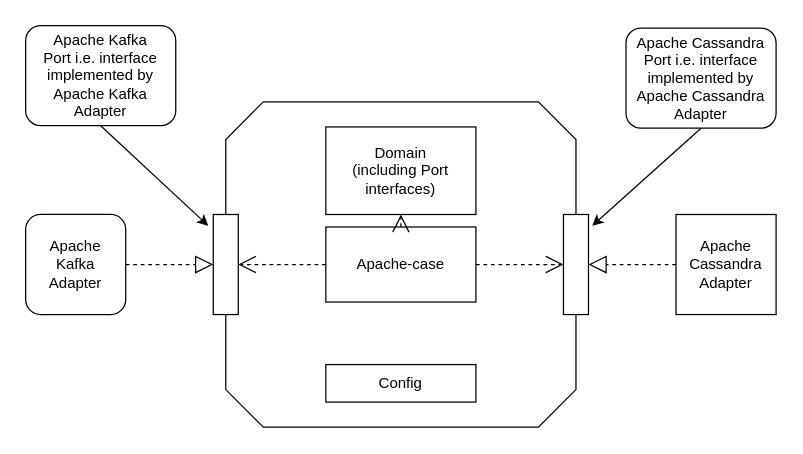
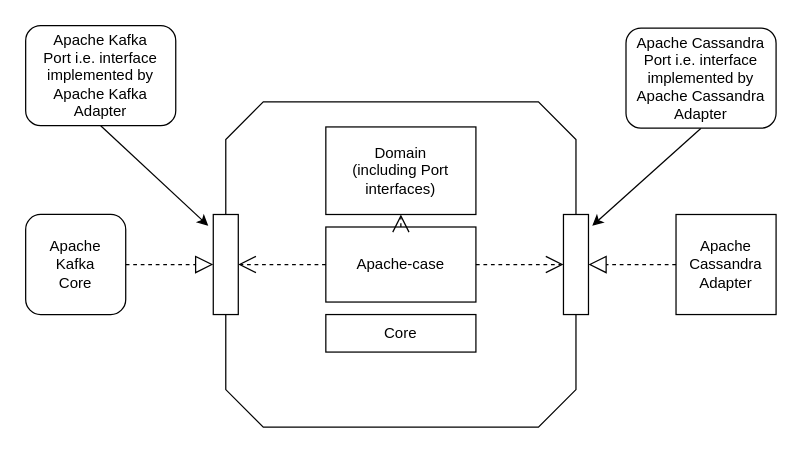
  <mxCell id="0" />
  <mxCell id="1" parent="0" />
  <mxCell id="2" value="" style="whiteSpace=wrap;html=1;shape=mxgraph.basic.octagon2;align=center;verticalAlign=middle;dx=15;" vertex="1" parent="1"><mxGeometry x="180" y="81" width="280" height="260" as="geometry" /></mxCell>
- <mxCell id="3" value="Config" style="rounded=0;whiteSpace=wrap;html=1;" vertex="1" parent="1"><mxGeometry x="260" y="291" width="120" height="30" as="geometry" /></mxCell>
+ <mxCell id="4" value="Core" style="rounded=0;whiteSpace=wrap;html=1;" vertex="1" parent="1"><mxGeometry x="260" y="251" width="120" height="30" as="geometry" /></mxCell>
  <mxCell id="5" value="Apache-case" style="rounded=0;whiteSpace=wrap;html=1;" vertex="1" parent="1"><mxGeometry x="260" y="181" width="120" height="60" as="geometry" /></mxCell>
  <mxCell id="6" value="Domain&lt;div&gt;(including Port interfaces)&lt;/div&gt;" style="rounded=0;whiteSpace=wrap;html=1;" vertex="1" parent="1"><mxGeometry x="260" y="101" width="120" height="70" as="geometry" /></mxCell>
  <mxCell id="7" value="" style="endArrow=block;dashed=1;endFill=0;endSize=12;html=1;rounded=0;entryX=0;entryY=0.5;entryDx=0;entryDy=0;" edge="1" parent="1" source="11" target="8"><mxGeometry width="160" relative="1" as="geometry"><mxPoint x="140" y="221" as="sourcePoint" /><mxPoint x="110" y="271" as="targetPoint" /></mxGeometry></mxCell>
  <mxCell id="8" value="" style="rounded=0;whiteSpace=wrap;html=1;" vertex="1" parent="1"><mxGeometry x="170" y="171" width="20" height="80" as="geometry" /></mxCell>
  <mxCell id="9" value="" style="endArrow=block;dashed=1;endFill=0;endSize=12;html=1;rounded=0;entryX=1;entryY=0.5;entryDx=0;entryDy=0;exitX=0;exitY=0.5;exitDx=0;exitDy=0;" edge="1" parent="1" target="10" source="12"><mxGeometry width="160" relative="1" as="geometry"><mxPoint x="500" y="221" as="sourcePoint" /><mxPoint x="300" y="271" as="targetPoint" /></mxGeometry></mxCell>
  <mxCell id="10" value="" style="rounded=0;whiteSpace=wrap;html=1;" vertex="1" parent="1"><mxGeometry x="450" y="171" width="20" height="80" as="geometry" /></mxCell>
- <mxCell id="11" value="&lt;div&gt;Apache&lt;/div&gt;&lt;div&gt;Kafka&lt;/div&gt;&lt;div&gt;&lt;div&gt;Adapter&lt;/div&gt;&lt;/div&gt;" style="rounded=1;whiteSpace=wrap;html=1;" vertex="1" parent="1"><mxGeometry x="20" y="171" width="80" height="80" as="geometry" /></mxCell>
+ <mxCell id="11" value="&lt;div&gt;Apache&lt;/div&gt;&lt;div&gt;Kafka&lt;/div&gt;&lt;div&gt;&lt;div&gt;Core&lt;/div&gt;&lt;/div&gt;" style="rounded=1;whiteSpace=wrap;html=1;" vertex="1" parent="1"><mxGeometry x="20" y="171" width="80" height="80" as="geometry" /></mxCell>
  <mxCell id="12" value="Apache&lt;div&gt;Cassandra&lt;div&gt;Adapter&lt;/div&gt;&lt;/div&gt;" style="whiteSpace=wrap;html=1;rounded=0;" vertex="1" parent="1"><mxGeometry x="540" y="171" width="80" height="80" as="geometry" /></mxCell>
  <mxCell id="13" value="" style="endArrow=open;endSize=12;dashed=1;html=1;rounded=0;entryX=1;entryY=0.5;entryDx=0;entryDy=0;" edge="1" parent="1" source="5" target="8"><mxGeometry width="160" relative="1" as="geometry"><mxPoint x="350" y="41" as="sourcePoint" /><mxPoint x="370" y="171" as="targetPoint" /></mxGeometry></mxCell>
  <mxCell id="14" value="" style="endArrow=open;endSize=12;dashed=1;html=1;rounded=0;entryX=0;entryY=0.5;entryDx=0;entryDy=0;exitX=1;exitY=0.5;exitDx=0;exitDy=0;" edge="1" parent="1" source="5" target="10"><mxGeometry width="160" relative="1" as="geometry"><mxPoint x="270" y="231" as="sourcePoint" /><mxPoint x="220" y="231" as="targetPoint" /></mxGeometry></mxCell>
  <mxCell id="15" value="" style="endArrow=open;endSize=12;dashed=1;html=1;rounded=0;entryX=0.5;entryY=1;entryDx=0;entryDy=0;" edge="1" parent="1" target="6"><mxGeometry width="160" relative="1" as="geometry"><mxPoint x="320" y="181" as="sourcePoint" /><mxPoint x="330" y="251" as="targetPoint" /></mxGeometry></mxCell>
  <mxCell id="16" value="" style="endArrow=classic;html=1;rounded=0;exitX=0.5;exitY=1;exitDx=0;exitDy=0;entryX=-0.2;entryY=0.113;entryDx=0;entryDy=0;entryPerimeter=0;" edge="1" parent="1" source="17" target="8"><mxGeometry width="50" height="50" relative="1" as="geometry"><mxPoint x="51.04" y="79.98" as="sourcePoint" /><mxPoint x="310" y="151" as="targetPoint" /></mxGeometry></mxCell>
  <mxCell id="17" value="Apache Kafka&lt;div&gt;Port i.e. interface&lt;/div&gt;&lt;div&gt;implemented by&lt;/div&gt;&lt;div&gt;Apache Kafka&lt;/div&gt;&lt;div&gt;Adapter&lt;/div&gt;" style="rounded=1;whiteSpace=wrap;html=1;" vertex="1" parent="1"><mxGeometry x="20" y="20" width="120" height="80" as="geometry" /></mxCell>
  <mxCell id="18" value="" style="endArrow=classic;html=1;rounded=0;exitX=0.5;exitY=1;exitDx=0;exitDy=0;entryX=1.15;entryY=0.113;entryDx=0;entryDy=0;entryPerimeter=0;" edge="1" parent="1" source="19" target="10"><mxGeometry width="50" height="50" relative="1" as="geometry"><mxPoint x="531.04" y="80.98" as="sourcePoint" /><mxPoint x="646" y="181" as="targetPoint" /></mxGeometry></mxCell>
  <mxCell id="19" value="Apache Cassandra&lt;div&gt;Port i.e. interface&lt;/div&gt;&lt;div&gt;implemented by&lt;/div&gt;&lt;div&gt;Apache&amp;nbsp;&lt;span style=&quot;background-color: transparent; color: light-dark(rgb(0, 0, 0), rgb(255, 255, 255));&quot;&gt;Cassandra&lt;/span&gt;&lt;/div&gt;&lt;div&gt;Adapter&lt;/div&gt;" style="rounded=1;whiteSpace=wrap;html=1;" vertex="1" parent="1"><mxGeometry x="500" y="22" width="120" height="80" as="geometry" /></mxCell>
